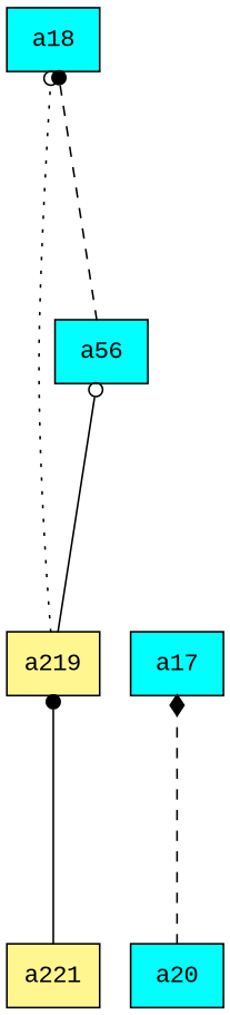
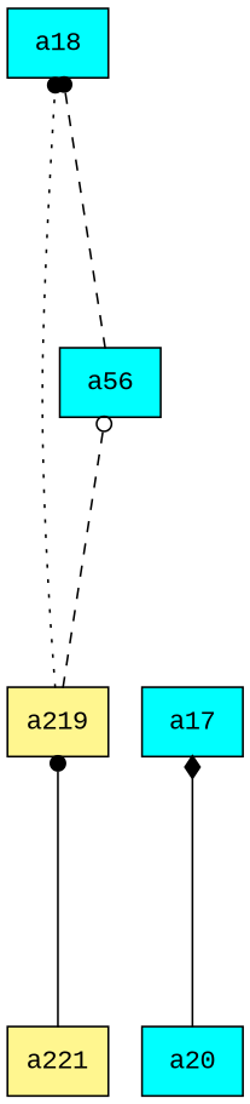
  digraph {
    fontname="Liberation Mono"
    rankdir=BT
    ranksep=2.0
    node [fillcolor=cyan fontname="Liberation Mono" shape=record style=filled]
    edge [arrowhead=odot fontname="Liberation Mono" style=solid]
    n1 [fillcolor=khaki1 label="{a219}"]
    n2 [label="{a18}"]
    n3 [label="{a56}"]
    n4 [fillcolor=khaki1 label="{a221}"]
    n5 [label="{a20}"]
    n6 [label="{a17}"]
-   n1 -> n2 [style=dotted]
-   n1 -> n3
+   n1 -> n2 [arrowhead=dot style=dotted]
+   n1 -> n3 [style=dashed]
    n3 -> n2 [arrowhead=dot style=dashed]
    n4 -> n1 [arrowhead=dot]
-   n5 -> n6 [arrowhead=diamond style=dashed]
+   n5 -> n6 [arrowhead=diamond]
  }
